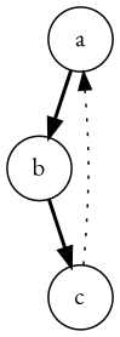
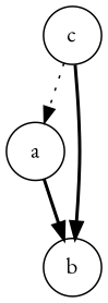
  digraph {
    fontname="EB Garamond"
    node [fontname="EB Garamond" shape=circle]
    edge [fontname="EB Garamond" style=bold]
    a
    b
    c
    a -> b
-   b -> c
+   c -> b
    c -> a [style=dotted]
  }
